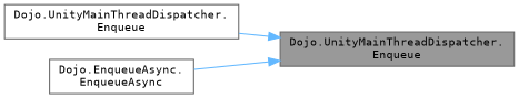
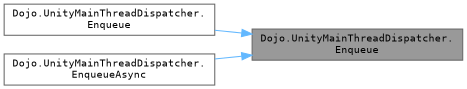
  digraph {
    rankdir=RL
    fontname="DejaVu Sans Mono"
    node [color=grey40 fillcolor=white fontname="DejaVu Sans Mono" fontsize=10 shape=box style=filled]
    edge [color=steelblue1 dir=back fontname="DejaVu Sans Mono" fontsize=10 labelfontname=Helvetica labelfontsize=10 style=solid]
    n1 [color=gray40 fillcolor=grey60 fontcolor=black height=0.2 label="Dojo.UnityMainThreadDispatcher.\lEnqueue" width=0.4]
    n2 [height=0.2 label="Dojo.UnityMainThreadDispatcher.\lEnqueue" width=0.4]
-   n3 [height=0.2 label="Dojo.EnqueueAsync.\lEnqueueAsync" width=0.4]
+   n3 [height=0.2 label="Dojo.UnityMainThreadDispatcher.\lEnqueueAsync" width=0.4]
    n1 -> n2
    n1 -> n3
  }
